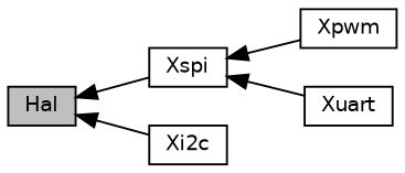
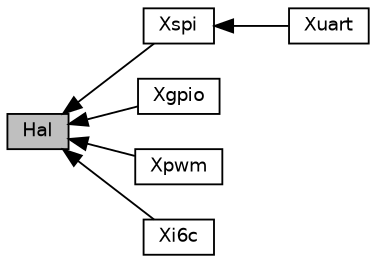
  digraph {
    rankdir=LR
    node [color=black fillcolor=white fontname=Helvetica fontsize=10 shape=record style=filled]
    edge [dir=back fontname=Helvetica fontsize=10 labelfontname=Helvetica labelfontsize=10 shape=plaintext style=solid]
    n1 [fillcolor=grey75 fontcolor=black height=0.2 label=Hal width=0.4]
    n2 [height=0.2 label=Xspi width=0.4]
+   n3 [height=0.2 label=Xgpio width=0.4]
    n4 [height=0.2 label=Xpwm width=0.4]
-   n5 [height=0.2 label=Xi2c width=0.4]
+   n5 [height=0.2 label=Xi6c width=0.4]
    n6 [height=0.2 label=Xuart width=0.4]
    n1 -> n2
-   n2 -> n4
+   n1 -> n3
+   n1 -> n4
    n1 -> n5
    n2 -> n6
  }
